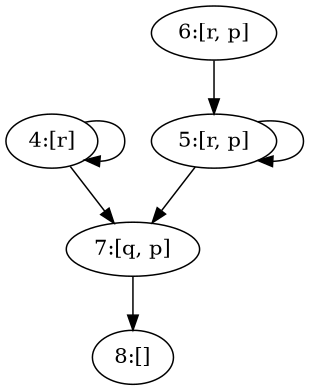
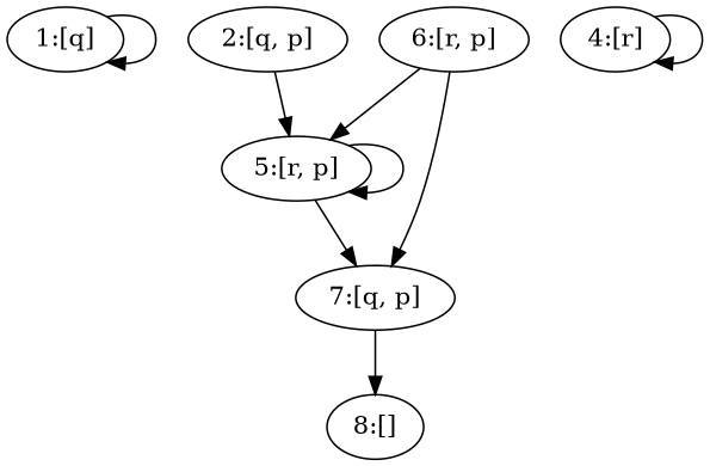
  digraph {
+   n1 [label="1:[q]"]
+   n2 [label="2:[q, p]"]
    n3 [label="5:[r, p]"]
    n4 [label="7:[q, p]"]
    n5 [label="6:[r, p]"]
    n6 [label="4:[r]"]
    n7 [label="8:[]"]
+   n1 -> n1
+   n2 -> n3
    n3 -> n3
    n3 -> n4
    n4 -> n7
    n5 -> n3
-   n6 -> n4
+   n5 -> n4
    n6 -> n6
  }
